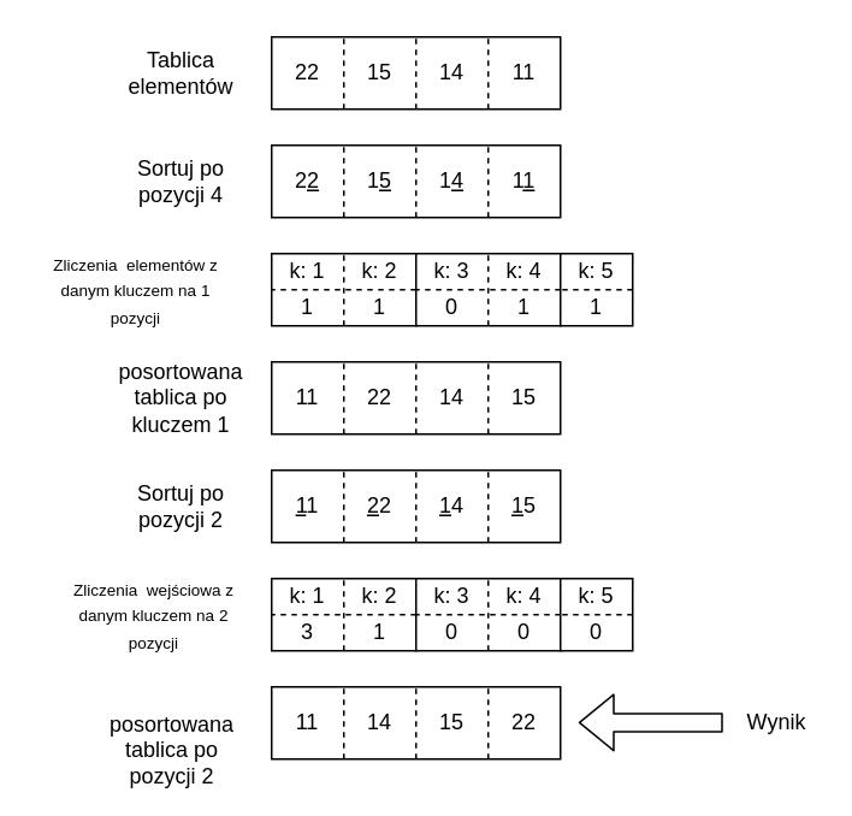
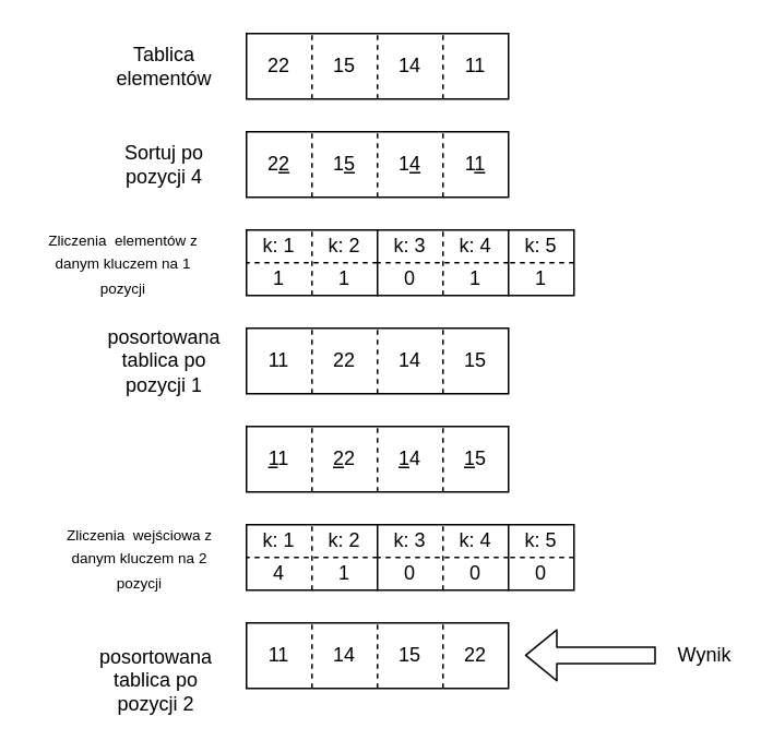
  <mxCell id="0" />
  <mxCell id="1" parent="0" />
  <mxCell id="2" value="" style="rounded=0;whiteSpace=wrap;html=1;" vertex="1" parent="1"><mxGeometry x="150" y="20" width="160" height="40" as="geometry" /></mxCell>
  <mxCell id="3" value="" style="endArrow=none;dashed=1;html=1;entryX=0.25;entryY=0;entryDx=0;entryDy=0;exitX=0.25;exitY=1;exitDx=0;exitDy=0;" edge="1" parent="1" source="2" target="2"><mxGeometry width="50" height="50" relative="1" as="geometry"><mxPoint x="390" y="160" as="sourcePoint" /><mxPoint x="440" y="110" as="targetPoint" /></mxGeometry></mxCell>
  <mxCell id="4" value="" style="endArrow=none;dashed=1;html=1;entryX=0.5;entryY=0;entryDx=0;entryDy=0;exitX=0.5;exitY=1;exitDx=0;exitDy=0;" edge="1" parent="1" source="2" target="2"><mxGeometry width="50" height="50" relative="1" as="geometry"><mxPoint x="200" y="70" as="sourcePoint" /><mxPoint x="200" y="30" as="targetPoint" /></mxGeometry></mxCell>
  <mxCell id="5" value="" style="endArrow=none;dashed=1;html=1;entryX=0.75;entryY=0;entryDx=0;entryDy=0;exitX=0.75;exitY=1;exitDx=0;exitDy=0;" edge="1" parent="1" source="2" target="2"><mxGeometry width="50" height="50" relative="1" as="geometry"><mxPoint x="210" y="80" as="sourcePoint" /><mxPoint x="210" y="40" as="targetPoint" /></mxGeometry></mxCell>
  <mxCell id="6" value="22" style="text;html=1;strokeColor=none;fillColor=none;align=center;verticalAlign=middle;whiteSpace=wrap;rounded=0;" vertex="1" parent="1"><mxGeometry x="150" y="30" width="40" height="20" as="geometry" /></mxCell>
  <mxCell id="7" value="15" style="text;html=1;strokeColor=none;fillColor=none;align=center;verticalAlign=middle;whiteSpace=wrap;rounded=0;" vertex="1" parent="1"><mxGeometry x="190" y="30" width="40" height="20" as="geometry" /></mxCell>
  <mxCell id="8" value="14" style="text;html=1;strokeColor=none;fillColor=none;align=center;verticalAlign=middle;whiteSpace=wrap;rounded=0;" vertex="1" parent="1"><mxGeometry x="230" y="30" width="40" height="20" as="geometry" /></mxCell>
  <mxCell id="9" value="11" style="text;html=1;strokeColor=none;fillColor=none;align=center;verticalAlign=middle;whiteSpace=wrap;rounded=0;" vertex="1" parent="1"><mxGeometry x="270" y="30" width="40" height="20" as="geometry" /></mxCell>
  <mxCell id="10" value="" style="rounded=0;whiteSpace=wrap;html=1;" vertex="1" parent="1"><mxGeometry x="150" y="80" width="160" height="40" as="geometry" /></mxCell>
  <mxCell id="11" value="" style="endArrow=none;dashed=1;html=1;entryX=0.25;entryY=0;entryDx=0;entryDy=0;exitX=0.25;exitY=1;exitDx=0;exitDy=0;" edge="1" parent="1" source="10" target="10"><mxGeometry width="50" height="50" relative="1" as="geometry"><mxPoint x="390" y="220" as="sourcePoint" /><mxPoint x="440" y="170" as="targetPoint" /></mxGeometry></mxCell>
  <mxCell id="12" value="" style="endArrow=none;dashed=1;html=1;entryX=0.5;entryY=0;entryDx=0;entryDy=0;exitX=0.5;exitY=1;exitDx=0;exitDy=0;" edge="1" parent="1" source="10" target="10"><mxGeometry width="50" height="50" relative="1" as="geometry"><mxPoint x="200" y="130" as="sourcePoint" /><mxPoint x="200" y="90" as="targetPoint" /></mxGeometry></mxCell>
  <mxCell id="13" value="" style="endArrow=none;dashed=1;html=1;entryX=0.75;entryY=0;entryDx=0;entryDy=0;exitX=0.75;exitY=1;exitDx=0;exitDy=0;" edge="1" parent="1" source="10" target="10"><mxGeometry width="50" height="50" relative="1" as="geometry"><mxPoint x="210" y="140" as="sourcePoint" /><mxPoint x="210" y="100" as="targetPoint" /></mxGeometry></mxCell>
  <mxCell id="14" value="2&lt;u&gt;2&lt;/u&gt;" style="text;html=1;strokeColor=none;fillColor=none;align=center;verticalAlign=middle;whiteSpace=wrap;rounded=0;" vertex="1" parent="1"><mxGeometry x="150" y="90" width="40" height="20" as="geometry" /></mxCell>
  <mxCell id="15" value="1&lt;u&gt;5&lt;/u&gt;" style="text;html=1;strokeColor=none;fillColor=none;align=center;verticalAlign=middle;whiteSpace=wrap;rounded=0;" vertex="1" parent="1"><mxGeometry x="190" y="90" width="40" height="20" as="geometry" /></mxCell>
  <mxCell id="16" value="1&lt;u&gt;4&lt;/u&gt;" style="text;html=1;strokeColor=none;fillColor=none;align=center;verticalAlign=middle;whiteSpace=wrap;rounded=0;" vertex="1" parent="1"><mxGeometry x="230" y="90" width="40" height="20" as="geometry" /></mxCell>
  <mxCell id="17" value="1&lt;u&gt;1&lt;/u&gt;" style="text;html=1;strokeColor=none;fillColor=none;align=center;verticalAlign=middle;whiteSpace=wrap;rounded=0;" vertex="1" parent="1"><mxGeometry x="270" y="90" width="40" height="20" as="geometry" /></mxCell>
  <mxCell id="18" value="" style="rounded=0;whiteSpace=wrap;html=1;" vertex="1" parent="1"><mxGeometry x="150" y="200" width="160" height="40" as="geometry" /></mxCell>
  <mxCell id="19" value="" style="endArrow=none;dashed=1;html=1;entryX=0.25;entryY=0;entryDx=0;entryDy=0;exitX=0.25;exitY=1;exitDx=0;exitDy=0;" edge="1" parent="1" source="18" target="18"><mxGeometry width="50" height="50" relative="1" as="geometry"><mxPoint x="390" y="340" as="sourcePoint" /><mxPoint x="440" y="290" as="targetPoint" /></mxGeometry></mxCell>
  <mxCell id="20" value="" style="endArrow=none;dashed=1;html=1;entryX=0.5;entryY=0;entryDx=0;entryDy=0;exitX=0.5;exitY=1;exitDx=0;exitDy=0;" edge="1" parent="1" source="18" target="18"><mxGeometry width="50" height="50" relative="1" as="geometry"><mxPoint x="200" y="250" as="sourcePoint" /><mxPoint x="200" y="210" as="targetPoint" /></mxGeometry></mxCell>
  <mxCell id="21" value="" style="endArrow=none;dashed=1;html=1;entryX=0.75;entryY=0;entryDx=0;entryDy=0;exitX=0.75;exitY=1;exitDx=0;exitDy=0;" edge="1" parent="1" source="18" target="18"><mxGeometry width="50" height="50" relative="1" as="geometry"><mxPoint x="210" y="260" as="sourcePoint" /><mxPoint x="210" y="220" as="targetPoint" /></mxGeometry></mxCell>
  <mxCell id="22" value="11" style="text;html=1;strokeColor=none;fillColor=none;align=center;verticalAlign=middle;whiteSpace=wrap;rounded=0;" vertex="1" parent="1"><mxGeometry x="150" y="210" width="40" height="20" as="geometry" /></mxCell>
  <mxCell id="23" value="22" style="text;html=1;strokeColor=none;fillColor=none;align=center;verticalAlign=middle;whiteSpace=wrap;rounded=0;" vertex="1" parent="1"><mxGeometry x="190" y="210" width="40" height="20" as="geometry" /></mxCell>
  <mxCell id="24" value="14" style="text;html=1;strokeColor=none;fillColor=none;align=center;verticalAlign=middle;whiteSpace=wrap;rounded=0;" vertex="1" parent="1"><mxGeometry x="230" y="210" width="40" height="20" as="geometry" /></mxCell>
  <mxCell id="25" value="15" style="text;html=1;strokeColor=none;fillColor=none;align=center;verticalAlign=middle;whiteSpace=wrap;rounded=0;" vertex="1" parent="1"><mxGeometry x="270" y="210" width="40" height="20" as="geometry" /></mxCell>
  <mxCell id="26" value="Sortuj po pozycji 4" style="text;html=1;strokeColor=none;fillColor=none;align=center;verticalAlign=middle;whiteSpace=wrap;rounded=0;" vertex="1" parent="1"><mxGeometry x="60" y="85" width="80" height="30" as="geometry" /></mxCell>
- <mxCell id="27" value="posortowana tablica po kluczem 1" style="text;html=1;strokeColor=none;fillColor=none;align=center;verticalAlign=middle;whiteSpace=wrap;rounded=0;" vertex="1" parent="1"><mxGeometry x="60" y="205" width="80" height="30" as="geometry" /></mxCell>
+ <mxCell id="27" value="posortowana tablica po pozycji 1" style="text;html=1;strokeColor=none;fillColor=none;align=center;verticalAlign=middle;whiteSpace=wrap;rounded=0;" vertex="1" parent="1"><mxGeometry x="60" y="205" width="80" height="30" as="geometry" /></mxCell>
  <mxCell id="28" value="Tablica elementów" style="text;html=1;strokeColor=none;fillColor=none;align=center;verticalAlign=middle;whiteSpace=wrap;rounded=0;" vertex="1" parent="1"><mxGeometry x="60" y="25" width="80" height="30" as="geometry" /></mxCell>
  <mxCell id="29" value="" style="rounded=0;whiteSpace=wrap;html=1;" vertex="1" parent="1"><mxGeometry x="150" y="260" width="160" height="40" as="geometry" /></mxCell>
  <mxCell id="30" value="" style="endArrow=none;dashed=1;html=1;entryX=0.25;entryY=0;entryDx=0;entryDy=0;exitX=0.25;exitY=1;exitDx=0;exitDy=0;" edge="1" parent="1" source="29" target="29"><mxGeometry width="50" height="50" relative="1" as="geometry"><mxPoint x="390" y="400" as="sourcePoint" /><mxPoint x="440" y="350" as="targetPoint" /></mxGeometry></mxCell>
  <mxCell id="31" value="" style="endArrow=none;dashed=1;html=1;entryX=0.5;entryY=0;entryDx=0;entryDy=0;exitX=0.5;exitY=1;exitDx=0;exitDy=0;" edge="1" parent="1" source="29" target="29"><mxGeometry width="50" height="50" relative="1" as="geometry"><mxPoint x="200" y="310" as="sourcePoint" /><mxPoint x="200" y="270" as="targetPoint" /></mxGeometry></mxCell>
  <mxCell id="32" value="" style="endArrow=none;dashed=1;html=1;entryX=0.75;entryY=0;entryDx=0;entryDy=0;exitX=0.75;exitY=1;exitDx=0;exitDy=0;" edge="1" parent="1" source="29" target="29"><mxGeometry width="50" height="50" relative="1" as="geometry"><mxPoint x="210" y="320" as="sourcePoint" /><mxPoint x="210" y="280" as="targetPoint" /></mxGeometry></mxCell>
  <mxCell id="33" value="&lt;u&gt;1&lt;/u&gt;1" style="text;html=1;strokeColor=none;fillColor=none;align=center;verticalAlign=middle;whiteSpace=wrap;rounded=0;" vertex="1" parent="1"><mxGeometry x="150" y="270" width="40" height="20" as="geometry" /></mxCell>
  <mxCell id="34" value="&lt;u&gt;2&lt;/u&gt;2" style="text;html=1;strokeColor=none;fillColor=none;align=center;verticalAlign=middle;whiteSpace=wrap;rounded=0;" vertex="1" parent="1"><mxGeometry x="190" y="270" width="40" height="20" as="geometry" /></mxCell>
  <mxCell id="35" value="&lt;u&gt;1&lt;/u&gt;4" style="text;html=1;strokeColor=none;fillColor=none;align=center;verticalAlign=middle;whiteSpace=wrap;rounded=0;" vertex="1" parent="1"><mxGeometry x="230" y="270" width="40" height="20" as="geometry" /></mxCell>
  <mxCell id="36" value="&lt;u&gt;1&lt;/u&gt;5" style="text;html=1;strokeColor=none;fillColor=none;align=center;verticalAlign=middle;whiteSpace=wrap;rounded=0;" vertex="1" parent="1"><mxGeometry x="270" y="270" width="40" height="20" as="geometry" /></mxCell>
  <mxCell id="37" value="" style="rounded=0;whiteSpace=wrap;html=1;" vertex="1" parent="1"><mxGeometry x="150" y="380" width="160" height="40" as="geometry" /></mxCell>
  <mxCell id="38" value="" style="endArrow=none;dashed=1;html=1;entryX=0.25;entryY=0;entryDx=0;entryDy=0;exitX=0.25;exitY=1;exitDx=0;exitDy=0;" edge="1" parent="1" source="37" target="37"><mxGeometry width="50" height="50" relative="1" as="geometry"><mxPoint x="390" y="520" as="sourcePoint" /><mxPoint x="440" y="470" as="targetPoint" /></mxGeometry></mxCell>
  <mxCell id="39" value="" style="endArrow=none;dashed=1;html=1;entryX=0.5;entryY=0;entryDx=0;entryDy=0;exitX=0.5;exitY=1;exitDx=0;exitDy=0;" edge="1" parent="1" source="37" target="37"><mxGeometry width="50" height="50" relative="1" as="geometry"><mxPoint x="200" y="430" as="sourcePoint" /><mxPoint x="200" y="390" as="targetPoint" /></mxGeometry></mxCell>
  <mxCell id="40" value="" style="endArrow=none;dashed=1;html=1;entryX=0.75;entryY=0;entryDx=0;entryDy=0;exitX=0.75;exitY=1;exitDx=0;exitDy=0;" edge="1" parent="1" source="37" target="37"><mxGeometry width="50" height="50" relative="1" as="geometry"><mxPoint x="210" y="440" as="sourcePoint" /><mxPoint x="210" y="400" as="targetPoint" /></mxGeometry></mxCell>
  <mxCell id="41" value="11" style="text;html=1;strokeColor=none;fillColor=none;align=center;verticalAlign=middle;whiteSpace=wrap;rounded=0;" vertex="1" parent="1"><mxGeometry x="150" y="390" width="40" height="20" as="geometry" /></mxCell>
  <mxCell id="42" value="14" style="text;html=1;strokeColor=none;fillColor=none;align=center;verticalAlign=middle;whiteSpace=wrap;rounded=0;" vertex="1" parent="1"><mxGeometry x="190" y="390" width="40" height="20" as="geometry" /></mxCell>
  <mxCell id="43" value="15" style="text;html=1;strokeColor=none;fillColor=none;align=center;verticalAlign=middle;whiteSpace=wrap;rounded=0;" vertex="1" parent="1"><mxGeometry x="230" y="390" width="40" height="20" as="geometry" /></mxCell>
  <mxCell id="44" value="22" style="text;html=1;strokeColor=none;fillColor=none;align=center;verticalAlign=middle;whiteSpace=wrap;rounded=0;" vertex="1" parent="1"><mxGeometry x="270" y="390" width="40" height="20" as="geometry" /></mxCell>
- <mxCell id="45" value="Sortuj po pozycji 2" style="text;html=1;strokeColor=none;fillColor=none;align=center;verticalAlign=middle;whiteSpace=wrap;rounded=0;" vertex="1" parent="1"><mxGeometry x="60" y="265" width="80" height="30" as="geometry" /></mxCell>
  <mxCell id="46" value="posortowana tablica po pozycji 2" style="text;html=1;strokeColor=none;fillColor=none;align=center;verticalAlign=middle;whiteSpace=wrap;rounded=0;" vertex="1" parent="1"><mxGeometry x="55" y="400" width="80" height="30" as="geometry" /></mxCell>
  <mxCell id="47" value="" style="rounded=0;whiteSpace=wrap;html=1;" vertex="1" parent="1"><mxGeometry x="150" y="140" width="80" height="40" as="geometry" /></mxCell>
  <mxCell id="48" value="" style="endArrow=none;dashed=1;html=1;entryX=0;entryY=0.5;entryDx=0;entryDy=0;exitX=1;exitY=0.5;exitDx=0;exitDy=0;" edge="1" parent="1" source="47" target="47"><mxGeometry width="50" height="50" relative="1" as="geometry"><mxPoint x="290" y="280" as="sourcePoint" /><mxPoint x="340" y="230" as="targetPoint" /></mxGeometry></mxCell>
  <mxCell id="49" value="k: 1" style="text;html=1;strokeColor=none;fillColor=none;align=center;verticalAlign=middle;whiteSpace=wrap;rounded=0;" vertex="1" parent="1"><mxGeometry x="150" y="140" width="40" height="20" as="geometry" /></mxCell>
  <mxCell id="50" value="" style="endArrow=none;dashed=1;html=1;entryX=1;entryY=0;entryDx=0;entryDy=0;exitX=0.5;exitY=1;exitDx=0;exitDy=0;" edge="1" parent="1" source="47" target="49"><mxGeometry width="50" height="50" relative="1" as="geometry"><mxPoint x="290" y="280" as="sourcePoint" /><mxPoint x="340" y="230" as="targetPoint" /></mxGeometry></mxCell>
  <mxCell id="51" value="k: 2" style="text;html=1;strokeColor=none;fillColor=none;align=center;verticalAlign=middle;whiteSpace=wrap;rounded=0;" vertex="1" parent="1"><mxGeometry x="190" y="140" width="40" height="20" as="geometry" /></mxCell>
  <mxCell id="52" value="" style="rounded=0;whiteSpace=wrap;html=1;" vertex="1" parent="1"><mxGeometry x="230" y="140" width="80" height="40" as="geometry" /></mxCell>
  <mxCell id="53" value="" style="endArrow=none;dashed=1;html=1;entryX=0;entryY=0.5;entryDx=0;entryDy=0;exitX=1;exitY=0.5;exitDx=0;exitDy=0;" edge="1" parent="1" source="52" target="52"><mxGeometry width="50" height="50" relative="1" as="geometry"><mxPoint x="370" y="280" as="sourcePoint" /><mxPoint x="420" y="230" as="targetPoint" /></mxGeometry></mxCell>
  <mxCell id="54" value="k: 3" style="text;html=1;strokeColor=none;fillColor=none;align=center;verticalAlign=middle;whiteSpace=wrap;rounded=0;" vertex="1" parent="1"><mxGeometry x="230" y="140" width="40" height="20" as="geometry" /></mxCell>
  <mxCell id="55" value="" style="endArrow=none;dashed=1;html=1;entryX=1;entryY=0;entryDx=0;entryDy=0;exitX=0.5;exitY=1;exitDx=0;exitDy=0;" edge="1" parent="1" source="52" target="54"><mxGeometry width="50" height="50" relative="1" as="geometry"><mxPoint x="370" y="280" as="sourcePoint" /><mxPoint x="420" y="230" as="targetPoint" /></mxGeometry></mxCell>
  <mxCell id="56" value="k: 4" style="text;html=1;strokeColor=none;fillColor=none;align=center;verticalAlign=middle;whiteSpace=wrap;rounded=0;" vertex="1" parent="1"><mxGeometry x="270" y="140" width="40" height="20" as="geometry" /></mxCell>
  <mxCell id="57" value="" style="rounded=0;whiteSpace=wrap;html=1;" vertex="1" parent="1"><mxGeometry x="310" y="140" width="40" height="40" as="geometry" /></mxCell>
  <mxCell id="58" value="k: 5" style="text;html=1;strokeColor=none;fillColor=none;align=center;verticalAlign=middle;whiteSpace=wrap;rounded=0;" vertex="1" parent="1"><mxGeometry x="310" y="140" width="40" height="20" as="geometry" /></mxCell>
  <mxCell id="59" value="" style="endArrow=none;dashed=1;html=1;entryX=0;entryY=0.5;entryDx=0;entryDy=0;exitX=1;exitY=1;exitDx=0;exitDy=0;" edge="1" parent="1" source="58" target="57"><mxGeometry width="50" height="50" relative="1" as="geometry"><mxPoint x="290" y="280" as="sourcePoint" /><mxPoint x="340" y="230" as="targetPoint" /></mxGeometry></mxCell>
  <mxCell id="60" value="1" style="text;html=1;strokeColor=none;fillColor=none;align=center;verticalAlign=middle;whiteSpace=wrap;rounded=0;" vertex="1" parent="1"><mxGeometry x="150" y="160" width="40" height="20" as="geometry" /></mxCell>
  <mxCell id="61" value="1" style="text;html=1;strokeColor=none;fillColor=none;align=center;verticalAlign=middle;whiteSpace=wrap;rounded=0;" vertex="1" parent="1"><mxGeometry x="190" y="160" width="40" height="20" as="geometry" /></mxCell>
  <mxCell id="62" value="0&lt;span style=&quot;color: rgba(0 , 0 , 0 , 0) ; font-family: monospace ; font-size: 0px ; white-space: nowrap&quot;&gt;%3CmxGraphModel%3E%3Croot%3E%3CmxCell%20id%3D%220%22%2F%3E%3CmxCell%20id%3D%221%22%20parent%3D%220%22%2F%3E%3CmxCell%20id%3D%222%22%20value%3D%221%22%20style%3D%22text%3Bhtml%3D1%3BstrokeColor%3Dnone%3BfillColor%3Dnone%3Balign%3Dcenter%3BverticalAlign%3Dmiddle%3BwhiteSpace%3Dwrap%3Brounded%3D0%3B%22%20vertex%3D%221%22%20parent%3D%221%22%3E%3CmxGeometry%20x%3D%22200%22%20y%3D%22340%22%20width%3D%2240%22%20height%3D%2220%22%20as%3D%22geometry%22%2F%3E%3C%2FmxCell%3E%3C%2Froot%3E%3C%2FmxGraphModel%3E&lt;/span&gt;" style="text;html=1;strokeColor=none;fillColor=none;align=center;verticalAlign=middle;whiteSpace=wrap;rounded=0;" vertex="1" parent="1"><mxGeometry x="230" y="160" width="40" height="20" as="geometry" /></mxCell>
  <mxCell id="63" value="1" style="text;html=1;strokeColor=none;fillColor=none;align=center;verticalAlign=middle;whiteSpace=wrap;rounded=0;" vertex="1" parent="1"><mxGeometry x="270" y="160" width="40" height="20" as="geometry" /></mxCell>
  <mxCell id="64" value="1" style="text;html=1;strokeColor=none;fillColor=none;align=center;verticalAlign=middle;whiteSpace=wrap;rounded=0;" vertex="1" parent="1"><mxGeometry x="310" y="160" width="40" height="20" as="geometry" /></mxCell>
  <mxCell id="65" value="" style="rounded=0;whiteSpace=wrap;html=1;" vertex="1" parent="1"><mxGeometry x="150" y="320" width="80" height="40" as="geometry" /></mxCell>
  <mxCell id="66" value="" style="endArrow=none;dashed=1;html=1;entryX=0;entryY=0.5;entryDx=0;entryDy=0;exitX=1;exitY=0.5;exitDx=0;exitDy=0;" edge="1" parent="1" source="65" target="65"><mxGeometry width="50" height="50" relative="1" as="geometry"><mxPoint x="290" y="460" as="sourcePoint" /><mxPoint x="340" y="410" as="targetPoint" /></mxGeometry></mxCell>
  <mxCell id="67" value="k: 1" style="text;html=1;strokeColor=none;fillColor=none;align=center;verticalAlign=middle;whiteSpace=wrap;rounded=0;" vertex="1" parent="1"><mxGeometry x="150" y="320" width="40" height="20" as="geometry" /></mxCell>
  <mxCell id="68" value="" style="endArrow=none;dashed=1;html=1;entryX=1;entryY=0;entryDx=0;entryDy=0;exitX=0.5;exitY=1;exitDx=0;exitDy=0;" edge="1" parent="1" source="65" target="67"><mxGeometry width="50" height="50" relative="1" as="geometry"><mxPoint x="290" y="460" as="sourcePoint" /><mxPoint x="340" y="410" as="targetPoint" /></mxGeometry></mxCell>
  <mxCell id="69" value="k: 2" style="text;html=1;strokeColor=none;fillColor=none;align=center;verticalAlign=middle;whiteSpace=wrap;rounded=0;" vertex="1" parent="1"><mxGeometry x="190" y="320" width="40" height="20" as="geometry" /></mxCell>
  <mxCell id="70" value="" style="rounded=0;whiteSpace=wrap;html=1;" vertex="1" parent="1"><mxGeometry x="230" y="320" width="80" height="40" as="geometry" /></mxCell>
  <mxCell id="71" value="" style="endArrow=none;dashed=1;html=1;entryX=0;entryY=0.5;entryDx=0;entryDy=0;exitX=1;exitY=0.5;exitDx=0;exitDy=0;" edge="1" parent="1" source="70" target="70"><mxGeometry width="50" height="50" relative="1" as="geometry"><mxPoint x="370" y="460" as="sourcePoint" /><mxPoint x="420" y="410" as="targetPoint" /></mxGeometry></mxCell>
  <mxCell id="72" value="k: 3" style="text;html=1;strokeColor=none;fillColor=none;align=center;verticalAlign=middle;whiteSpace=wrap;rounded=0;" vertex="1" parent="1"><mxGeometry x="230" y="320" width="40" height="20" as="geometry" /></mxCell>
  <mxCell id="73" value="" style="endArrow=none;dashed=1;html=1;entryX=1;entryY=0;entryDx=0;entryDy=0;exitX=0.5;exitY=1;exitDx=0;exitDy=0;" edge="1" parent="1" source="70" target="72"><mxGeometry width="50" height="50" relative="1" as="geometry"><mxPoint x="370" y="460" as="sourcePoint" /><mxPoint x="420" y="410" as="targetPoint" /></mxGeometry></mxCell>
  <mxCell id="74" value="k: 4" style="text;html=1;strokeColor=none;fillColor=none;align=center;verticalAlign=middle;whiteSpace=wrap;rounded=0;" vertex="1" parent="1"><mxGeometry x="270" y="320" width="40" height="20" as="geometry" /></mxCell>
  <mxCell id="75" value="" style="rounded=0;whiteSpace=wrap;html=1;" vertex="1" parent="1"><mxGeometry x="310" y="320" width="40" height="40" as="geometry" /></mxCell>
  <mxCell id="76" value="k: 5" style="text;html=1;strokeColor=none;fillColor=none;align=center;verticalAlign=middle;whiteSpace=wrap;rounded=0;" vertex="1" parent="1"><mxGeometry x="310" y="320" width="40" height="20" as="geometry" /></mxCell>
  <mxCell id="77" value="" style="endArrow=none;dashed=1;html=1;entryX=0;entryY=0.5;entryDx=0;entryDy=0;exitX=1;exitY=1;exitDx=0;exitDy=0;" edge="1" parent="1" source="76" target="75"><mxGeometry width="50" height="50" relative="1" as="geometry"><mxPoint x="290" y="460" as="sourcePoint" /><mxPoint x="340" y="410" as="targetPoint" /></mxGeometry></mxCell>
- <mxCell id="78" value="3" style="text;html=1;strokeColor=none;fillColor=none;align=center;verticalAlign=middle;whiteSpace=wrap;rounded=0;" vertex="1" parent="1"><mxGeometry x="150" y="340" width="40" height="20" as="geometry" /></mxCell>
+ <mxCell id="78" value="4" style="text;html=1;strokeColor=none;fillColor=none;align=center;verticalAlign=middle;whiteSpace=wrap;rounded=0;" vertex="1" parent="1"><mxGeometry x="150" y="340" width="40" height="20" as="geometry" /></mxCell>
  <mxCell id="79" value="1" style="text;html=1;strokeColor=none;fillColor=none;align=center;verticalAlign=middle;whiteSpace=wrap;rounded=0;" vertex="1" parent="1"><mxGeometry x="190" y="340" width="40" height="20" as="geometry" /></mxCell>
  <mxCell id="80" value="0&lt;span style=&quot;color: rgba(0 , 0 , 0 , 0) ; font-family: monospace ; font-size: 0px ; white-space: nowrap&quot;&gt;%3CmxGraphModel%3E%3Croot%3E%3CmxCell%20id%3D%220%22%2F%3E%3CmxCell%20id%3D%221%22%20parent%3D%220%22%2F%3E%3CmxCell%20id%3D%222%22%20value%3D%221%22%20style%3D%22text%3Bhtml%3D1%3BstrokeColor%3Dnone%3BfillColor%3Dnone%3Balign%3Dcenter%3BverticalAlign%3Dmiddle%3BwhiteSpace%3Dwrap%3Brounded%3D0%3B%22%20vertex%3D%221%22%20parent%3D%221%22%3E%3CmxGeometry%20x%3D%22200%22%20y%3D%22340%22%20width%3D%2240%22%20height%3D%2220%22%20as%3D%22geometry%22%2F%3E%3C%2FmxCell%3E%3C%2Froot%3E%3C%2FmxGraphModel%3E&lt;/span&gt;" style="text;html=1;strokeColor=none;fillColor=none;align=center;verticalAlign=middle;whiteSpace=wrap;rounded=0;" vertex="1" parent="1"><mxGeometry x="230" y="340" width="40" height="20" as="geometry" /></mxCell>
  <mxCell id="81" value="0" style="text;html=1;strokeColor=none;fillColor=none;align=center;verticalAlign=middle;whiteSpace=wrap;rounded=0;" vertex="1" parent="1"><mxGeometry x="270" y="340" width="40" height="20" as="geometry" /></mxCell>
  <mxCell id="82" value="0" style="text;html=1;strokeColor=none;fillColor=none;align=center;verticalAlign=middle;whiteSpace=wrap;rounded=0;" vertex="1" parent="1"><mxGeometry x="310" y="340" width="40" height="20" as="geometry" /></mxCell>
  <mxCell id="83" value="&lt;font style=&quot;font-size: 9px&quot;&gt;Zliczenia&amp;nbsp; wejściowa z danym kluczem na 2 pozycji&lt;br&gt;&lt;/font&gt;" style="text;html=1;strokeColor=none;fillColor=none;align=center;verticalAlign=middle;whiteSpace=wrap;rounded=0;" vertex="1" parent="1"><mxGeometry x="30" y="320" width="110" height="40" as="geometry" /></mxCell>
  <mxCell id="84" value="&lt;font style=&quot;font-size: 9px&quot;&gt;Zliczenia&amp;nbsp; elementów z danym kluczem na 1 pozycji&lt;br&gt;&lt;/font&gt;" style="text;html=1;strokeColor=none;fillColor=none;align=center;verticalAlign=middle;whiteSpace=wrap;rounded=0;" vertex="1" parent="1"><mxGeometry x="20" y="140" width="110" height="40" as="geometry" /></mxCell>
  <mxCell id="85" value="" style="shape=flexArrow;endArrow=classic;html=1;" edge="1" parent="1"><mxGeometry width="50" height="50" relative="1" as="geometry"><mxPoint x="400" y="399.76" as="sourcePoint" /><mxPoint x="320" y="399.76" as="targetPoint" /></mxGeometry></mxCell>
  <mxCell id="86" value="Wynik" style="text;html=1;strokeColor=none;fillColor=none;align=center;verticalAlign=middle;whiteSpace=wrap;rounded=0;" vertex="1" parent="1"><mxGeometry x="410" y="390" width="40" height="20" as="geometry" /></mxCell>
